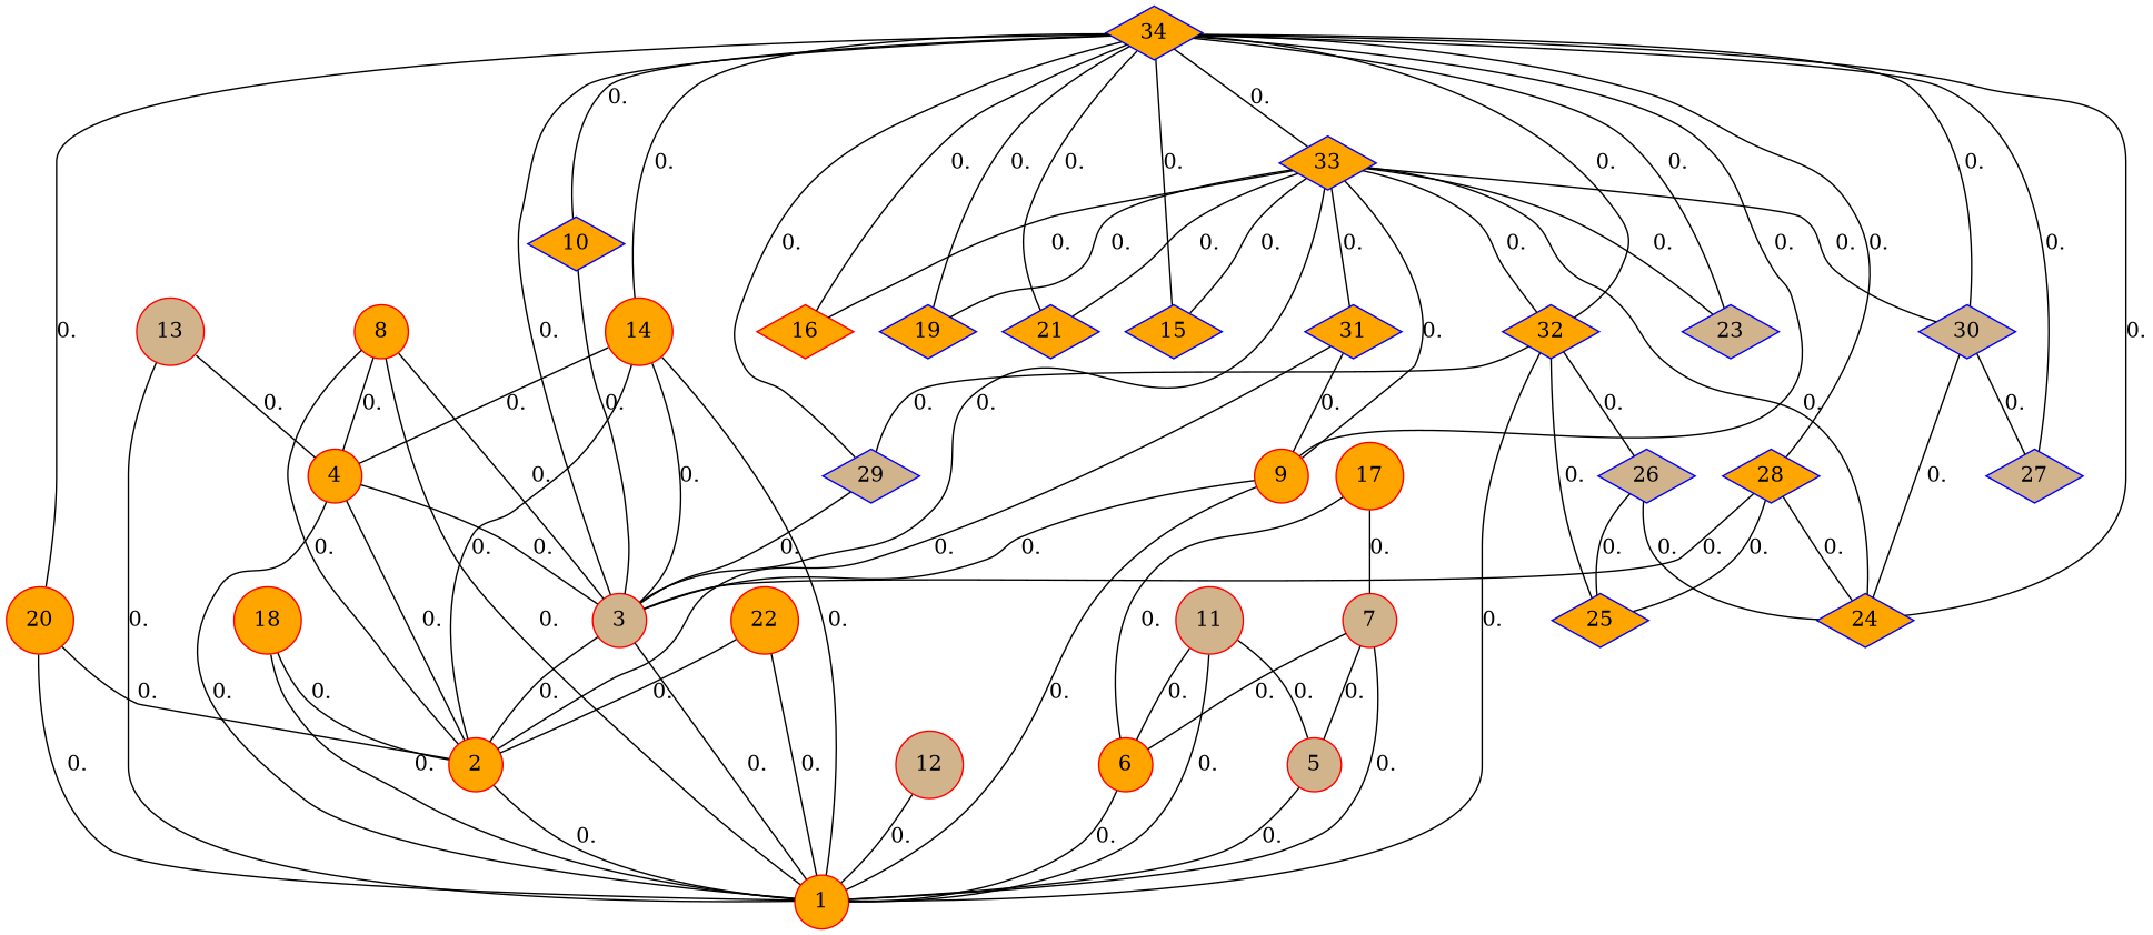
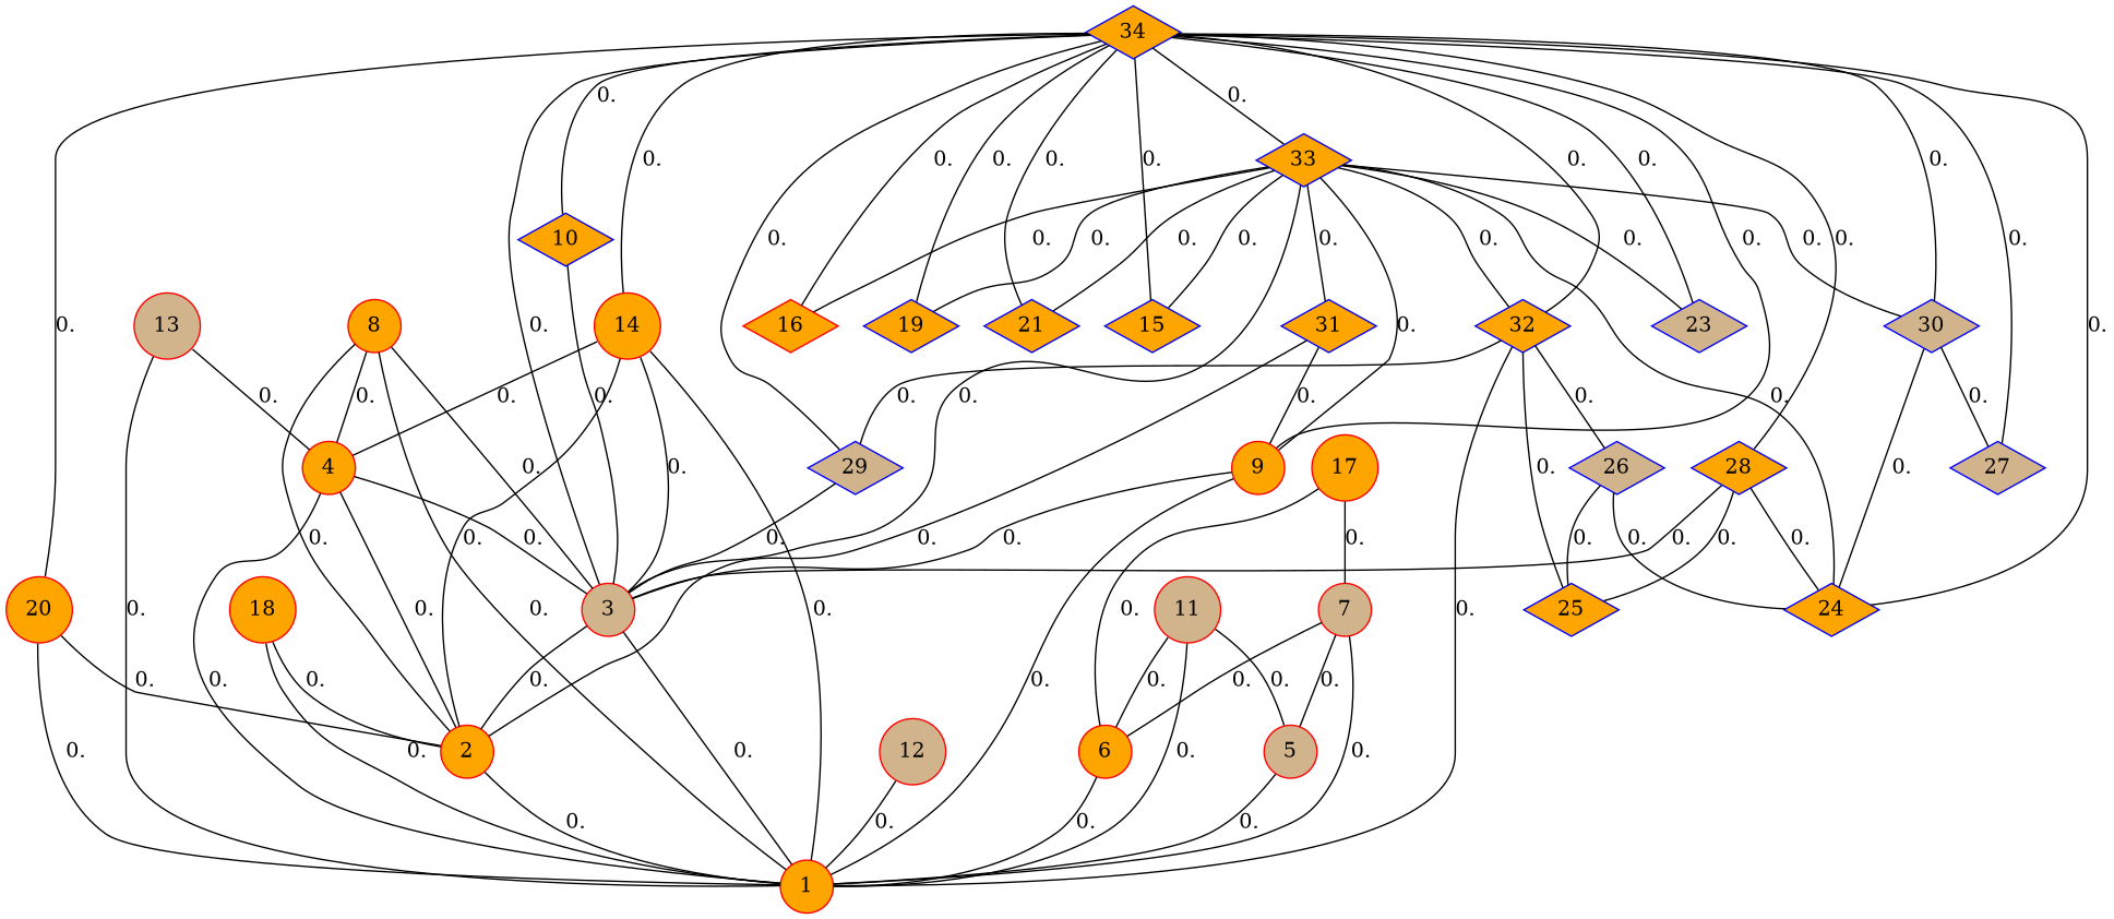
  graph {
    node [color="#FF0000" fillcolor=orange shape=circle style=filled]
    n1 [label=1]
    n2 [label=2]
    n3 [fillcolor=tan label=3]
    n4 [label=4]
    n5 [fillcolor=tan label=5]
    n6 [label=6]
    n7 [fillcolor=tan label=7]
    n8 [label=8]
    n9 [label=9]
    n10 [color="#0000FF" label=10 shape=diamond]
    n11 [fillcolor=tan label=11]
    n12 [fillcolor=tan label=12]
    n13 [fillcolor=tan label=13]
    n14 [label=14]
    n15 [color="#0000FF" label=15 shape=diamond]
    n16 [label=16 shape=diamond]
    n17 [label=17]
    n18 [label=18]
    n19 [color="#0000FF" label=19 shape=diamond]
    n20 [label=20]
    n21 [color="#0000FF" label=21 shape=diamond]
-   n22 [label=22]
    n23 [color="#0000FF" fillcolor=tan label=23 shape=diamond]
    n24 [color="#0000FF" label=24 shape=diamond]
    n25 [color="#0000FF" label=25 shape=diamond]
    n26 [color="#0000FF" fillcolor=tan label=26 shape=diamond]
    n27 [color="#0000FF" fillcolor=tan label=27 shape=diamond]
    n28 [color="#0000FF" label=28 shape=diamond]
    n29 [color="#0000FF" fillcolor=tan label=29 shape=diamond]
    n30 [color="#0000FF" fillcolor=tan label=30 shape=diamond]
    n31 [color="#0000FF" label=31 shape=diamond]
    n32 [color="#0000FF" label=32 shape=diamond]
    n33 [color="#0000FF" label=33 shape=diamond]
    n34 [color="#0000FF" label=34 shape=diamond]
    n2 -- n1 [label=0.]
    n3 -- n1 [label=0.]
    n3 -- n2 [label=0.]
    n4 -- n1 [label=0.]
    n4 -- n2 [label=0.]
    n4 -- n3 [label=0.]
    n5 -- n1 [label=0.]
    n6 -- n1 [label=0.]
    n7 -- n1 [label=0.]
    n7 -- n5 [label=0.]
    n7 -- n6 [label=0.]
    n8 -- n1 [label=0.]
    n8 -- n2 [label=0.]
    n8 -- n3 [label=0.]
    n8 -- n4 [label=0.]
    n9 -- n1 [label=0.]
    n9 -- n3 [label=0.]
    n10 -- n3 [label=0.]
    n11 -- n1 [label=0.]
    n11 -- n5 [label=0.]
    n11 -- n6 [label=0.]
    n12 -- n1 [label=0.]
    n13 -- n1 [label=0.]
    n13 -- n4 [label=0.]
    n14 -- n1 [label=0.]
    n14 -- n2 [label=0.]
    n14 -- n3 [label=0.]
    n14 -- n4 [label=0.]
    n17 -- n6 [label=0.]
    n17 -- n7 [label=0.]
    n18 -- n1 [label=0.]
    n18 -- n2 [label=0.]
    n20 -- n1 [label=0.]
    n20 -- n2 [label=0.]
-   n22 -- n1 [label=0.]
-   n22 -- n2 [label=0.]
    n26 -- n24 [label=0.]
    n26 -- n25 [label=0.]
    n28 -- n3 [label=0.]
    n28 -- n24 [label=0.]
    n28 -- n25 [label=0.]
    n29 -- n3 [label=0.]
    n30 -- n24 [label=0.]
    n30 -- n27 [label=0.]
    n31 -- n2 [label=0.]
    n31 -- n9 [label=0.]
    n32 -- n1 [label=0.]
    n32 -- n25 [label=0.]
    n32 -- n26 [label=0.]
    n32 -- n29 [label=0.]
    n33 -- n3 [label=0.]
    n33 -- n9 [label=0.]
    n33 -- n15 [label=0.]
    n33 -- n16 [label=0.]
    n33 -- n19 [label=0.]
    n33 -- n21 [label=0.]
    n33 -- n23 [label=0.]
    n33 -- n24 [label=0.]
    n33 -- n30 [label=0.]
    n33 -- n31 [label=0.]
    n33 -- n32 [label=0.]
    n34 -- n3 [label=0.]
    n34 -- n9 [label=0.]
    n34 -- n10 [label=0.]
    n34 -- n14 [label=0.]
    n34 -- n15 [label=0.]
    n34 -- n16 [label=0.]
    n34 -- n19 [label=0.]
    n34 -- n20 [label=0.]
    n34 -- n21 [label=0.]
    n34 -- n23 [label=0.]
    n34 -- n24 [label=0.]
    n34 -- n27 [label=0.]
    n34 -- n28 [label=0.]
    n34 -- n29 [label=0.]
    n34 -- n30 [label=0.]
    n34 -- n32 [label=0.]
    n34 -- n33 [label=0.]
  }
